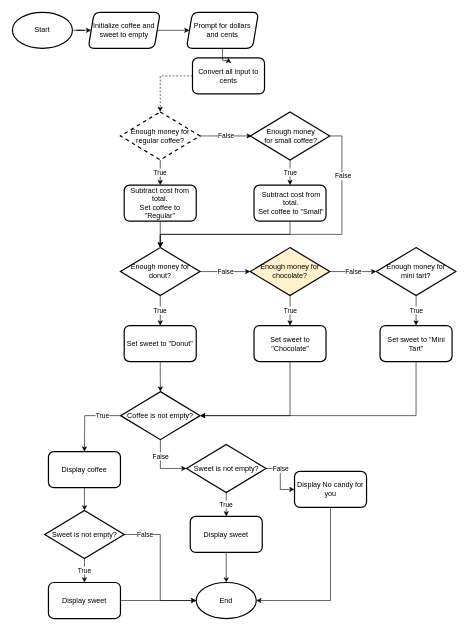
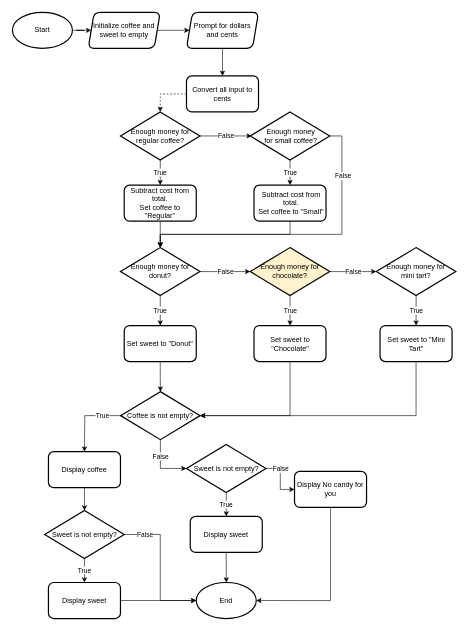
  <mxCell id="0" />
  <mxCell id="1" parent="0" />
  <mxCell id="2" value="" style="edgeStyle=orthogonalEdgeStyle;rounded=0;orthogonalLoop=1;jettySize=auto;html=1;" edge="1" parent="1" source="3" target="34"><mxGeometry relative="1" as="geometry" /></mxCell>
  <mxCell id="3" value="Start" style="strokeWidth=2;html=1;shape=mxgraph.flowchart.start_1;whiteSpace=wrap;" parent="1" vertex="1"><mxGeometry x="20" y="20" width="100" height="60" as="geometry" /></mxCell>
  <mxCell id="4" value="True" style="edgeStyle=orthogonalEdgeStyle;rounded=0;orthogonalLoop=1;jettySize=auto;html=1;" parent="1" source="6" edge="1"><mxGeometry relative="1" as="geometry"><mxPoint x="266.25" y="308" as="targetPoint" /></mxGeometry></mxCell>
  <mxCell id="5" value="False" style="edgeStyle=orthogonalEdgeStyle;rounded=0;orthogonalLoop=1;jettySize=auto;html=1;" parent="1" source="6" edge="1"><mxGeometry relative="1" as="geometry"><mxPoint x="418.75" y="226" as="targetPoint" /></mxGeometry></mxCell>
- <mxCell id="6" value="&lt;p style=&quot;line-height: 120%&quot;&gt;Enough money for regular coffee?&lt;/p&gt;" style="rhombus;whiteSpace=wrap;html=1;spacingLeft=4;spacingRight=4;strokeWidth=2;rounded=0;dashed=1;" parent="1" vertex="1"><mxGeometry x="200" y="186" width="132.5" height="80" as="geometry" /></mxCell>
+ <mxCell id="6" value="&lt;p style=&quot;line-height: 120%&quot;&gt;Enough money for regular coffee?&lt;/p&gt;" style="rhombus;whiteSpace=wrap;html=1;spacingLeft=4;spacingRight=4;strokeWidth=2;rounded=0;" parent="1" vertex="1"><mxGeometry x="200" y="186" width="132.5" height="80" as="geometry" /></mxCell>
  <mxCell id="7" value="True" style="edgeStyle=orthogonalEdgeStyle;rounded=0;orthogonalLoop=1;jettySize=auto;html=1;" parent="1" source="10" target="12" edge="1"><mxGeometry relative="1" as="geometry" /></mxCell>
  <mxCell id="8" style="edgeStyle=orthogonalEdgeStyle;rounded=0;orthogonalLoop=1;jettySize=auto;html=1;exitX=1;exitY=0.5;exitDx=0;exitDy=0;entryX=0.5;entryY=0;entryDx=0;entryDy=0;" edge="1" parent="1" source="10" target="19"><mxGeometry relative="1" as="geometry"><Array as="points"><mxPoint x="569" y="226" /><mxPoint x="569" y="390" /><mxPoint x="266" y="390" /></Array></mxGeometry></mxCell>
  <mxCell id="9" value="False" style="edgeLabel;html=1;align=center;verticalAlign=middle;resizable=0;points=[];" vertex="1" connectable="0" parent="8"><mxGeometry x="-0.658" y="1" relative="1" as="geometry"><mxPoint as="offset" /></mxGeometry></mxCell>
  <mxCell id="10" value="Enough money for small coffee?" style="rhombus;whiteSpace=wrap;html=1;spacingTop=0;spacingLeft=3;strokeWidth=2;rounded=0;" parent="1" vertex="1"><mxGeometry x="416.25" y="186" width="132.5" height="80" as="geometry" /></mxCell>
  <mxCell id="11" style="edgeStyle=orthogonalEdgeStyle;rounded=0;orthogonalLoop=1;jettySize=auto;html=1;exitX=0.5;exitY=1;exitDx=0;exitDy=0;" parent="1" source="12" target="19" edge="1"><mxGeometry relative="1" as="geometry" /></mxCell>
  <mxCell id="12" value="&lt;span&gt;Subtract cost from total.&lt;br&gt;Set coffee to &quot;Small&quot;&lt;br&gt;&lt;/span&gt;" style="whiteSpace=wrap;html=1;spacingTop=0;spacingLeft=3;strokeWidth=2;rounded=1;" parent="1" vertex="1"><mxGeometry x="422.5" y="308" width="120" height="60" as="geometry" /></mxCell>
  <mxCell id="13" value="" style="edgeStyle=orthogonalEdgeStyle;rounded=0;orthogonalLoop=1;jettySize=auto;html=1;" parent="1" source="14" target="19" edge="1"><mxGeometry relative="1" as="geometry" /></mxCell>
  <mxCell id="14" value="Subtract cost from total.&lt;br&gt;Set coffee to &quot;Regular&quot;" style="whiteSpace=wrap;html=1;strokeWidth=2;rounded=1;" parent="1" vertex="1"><mxGeometry x="206.25" y="308" width="120" height="60" as="geometry" /></mxCell>
  <mxCell id="15" style="edgeStyle=orthogonalEdgeStyle;rounded=0;orthogonalLoop=1;jettySize=auto;html=1;exitX=0;exitY=0.5;exitDx=0;exitDy=0;entryX=0.5;entryY=0;entryDx=0;entryDy=0;dashed=1;" edge="1" parent="1" source="16" target="6"><mxGeometry relative="1" as="geometry" /></mxCell>
- <mxCell id="16" value="Convert all input to cents" style="whiteSpace=wrap;html=1;strokeWidth=2;rounded=1;" parent="1" vertex="1"><mxGeometry x="320" y="96" width="120" height="60" as="geometry" /></mxCell>
+ <mxCell id="16" value="Convert all input to cents" style="whiteSpace=wrap;html=1;strokeWidth=2;rounded=1;" parent="1" vertex="1"><mxGeometry x="310" y="126" width="120" height="60" as="geometry" /></mxCell>
  <mxCell id="17" value="False" style="edgeStyle=orthogonalEdgeStyle;rounded=0;orthogonalLoop=1;jettySize=auto;html=1;exitX=1;exitY=0.5;exitDx=0;exitDy=0;entryX=0;entryY=0.5;entryDx=0;entryDy=0;" parent="1" source="19" target="22" edge="1"><mxGeometry relative="1" as="geometry" /></mxCell>
  <mxCell id="18" value="True" style="edgeStyle=orthogonalEdgeStyle;rounded=0;orthogonalLoop=1;jettySize=auto;html=1;" parent="1" source="19" target="26" edge="1"><mxGeometry relative="1" as="geometry" /></mxCell>
  <mxCell id="19" value="&lt;p style=&quot;line-height: 120%&quot;&gt;Enough money for donut?&lt;/p&gt;" style="rhombus;whiteSpace=wrap;html=1;spacingLeft=4;spacingRight=4;strokeWidth=2;rounded=0;" parent="1" vertex="1"><mxGeometry x="200" y="412" width="132.5" height="80" as="geometry" /></mxCell>
  <mxCell id="20" value="False" style="edgeStyle=orthogonalEdgeStyle;rounded=0;orthogonalLoop=1;jettySize=auto;html=1;exitX=1;exitY=0.5;exitDx=0;exitDy=0;entryX=0;entryY=0.5;entryDx=0;entryDy=0;" parent="1" source="22" target="24" edge="1"><mxGeometry relative="1" as="geometry" /></mxCell>
  <mxCell id="21" value="True" style="edgeStyle=orthogonalEdgeStyle;rounded=0;orthogonalLoop=1;jettySize=auto;html=1;" parent="1" source="22" target="28" edge="1"><mxGeometry relative="1" as="geometry" /></mxCell>
  <mxCell id="22" value="&lt;p style=&quot;line-height: 120%&quot;&gt;Enough money for chocolate?&lt;/p&gt;" style="rhombus;whiteSpace=wrap;html=1;spacingLeft=4;spacingRight=4;strokeWidth=2;rounded=0;fillColor=#fff2cc;" parent="1" vertex="1"><mxGeometry x="416.25" y="412" width="132.5" height="80" as="geometry" /></mxCell>
  <mxCell id="23" value="True" style="edgeStyle=orthogonalEdgeStyle;rounded=0;orthogonalLoop=1;jettySize=auto;html=1;" parent="1" source="24" target="30" edge="1"><mxGeometry relative="1" as="geometry" /></mxCell>
  <mxCell id="24" value="&lt;p style=&quot;line-height: 120%&quot;&gt;Enough money for mini tart?&lt;/p&gt;" style="rhombus;whiteSpace=wrap;html=1;spacingLeft=4;spacingRight=4;strokeWidth=2;rounded=0;" parent="1" vertex="1"><mxGeometry x="626.25" y="412" width="132.5" height="80" as="geometry" /></mxCell>
  <mxCell id="25" value="" style="edgeStyle=orthogonalEdgeStyle;rounded=0;orthogonalLoop=1;jettySize=auto;html=1;" edge="1" parent="1" source="26" target="37"><mxGeometry relative="1" as="geometry" /></mxCell>
  <mxCell id="26" value="Set sweet to &quot;Donut&quot;" style="whiteSpace=wrap;html=1;strokeWidth=2;rounded=1;" parent="1" vertex="1"><mxGeometry x="206.25" y="542" width="120" height="60" as="geometry" /></mxCell>
  <mxCell id="27" style="edgeStyle=orthogonalEdgeStyle;rounded=0;orthogonalLoop=1;jettySize=auto;html=1;exitX=0.5;exitY=1;exitDx=0;exitDy=0;entryX=1;entryY=0.5;entryDx=0;entryDy=0;" parent="1" source="28" target="37" edge="1"><mxGeometry relative="1" as="geometry"><mxPoint x="482.25" y="682" as="targetPoint" /></mxGeometry></mxCell>
  <mxCell id="28" value="Set sweet to &quot;Chocolate&quot;" style="whiteSpace=wrap;html=1;strokeWidth=2;rounded=1;" parent="1" vertex="1"><mxGeometry x="422.5" y="542" width="120" height="60" as="geometry" /></mxCell>
  <mxCell id="29" style="edgeStyle=orthogonalEdgeStyle;rounded=0;orthogonalLoop=1;jettySize=auto;html=1;exitX=0.5;exitY=1;exitDx=0;exitDy=0;entryX=1;entryY=0.5;entryDx=0;entryDy=0;" parent="1" source="30" target="37" edge="1"><mxGeometry relative="1" as="geometry"><Array as="points"><mxPoint x="692.25" y="692" /></Array><mxPoint x="537.5" y="682" as="targetPoint" /></mxGeometry></mxCell>
  <mxCell id="30" value="Set sweet to &quot;Mini Tart&quot;" style="whiteSpace=wrap;html=1;strokeWidth=2;rounded=1;" parent="1" vertex="1"><mxGeometry x="632.5" y="542" width="120" height="60" as="geometry" /></mxCell>
  <mxCell id="31" value="" style="edgeStyle=orthogonalEdgeStyle;rounded=0;orthogonalLoop=1;jettySize=auto;html=1;" edge="1" parent="1" source="32" target="16"><mxGeometry relative="1" as="geometry" /></mxCell>
  <mxCell id="32" value="Prompt for dollars and cents" style="shape=parallelogram;perimeter=parallelogramPerimeter;whiteSpace=wrap;html=1;fixedSize=1;size=10;rounded=1;shadow=0;strokeWidth=2;" parent="1" vertex="1"><mxGeometry x="310" y="20" width="120" height="60" as="geometry" /></mxCell>
  <mxCell id="33" value="" style="edgeStyle=orthogonalEdgeStyle;rounded=0;orthogonalLoop=1;jettySize=auto;html=1;" edge="1" parent="1" source="34" target="32"><mxGeometry relative="1" as="geometry" /></mxCell>
  <mxCell id="34" value="Initialize coffee and sweet to empty" style="shape=parallelogram;perimeter=parallelogramPerimeter;whiteSpace=wrap;html=1;fixedSize=1;size=10;rounded=1;shadow=0;strokeWidth=2;" vertex="1" parent="1"><mxGeometry x="146.25" y="20" width="120" height="60" as="geometry" /></mxCell>
  <mxCell id="35" value="True" style="edgeStyle=orthogonalEdgeStyle;rounded=0;orthogonalLoop=1;jettySize=auto;html=1;exitX=0;exitY=0.5;exitDx=0;exitDy=0;" edge="1" parent="1" source="37"><mxGeometry x="-0.497" relative="1" as="geometry"><mxPoint x="140" y="752" as="targetPoint" /><mxPoint as="offset" /></mxGeometry></mxCell>
  <mxCell id="36" value="False" style="edgeStyle=orthogonalEdgeStyle;rounded=0;orthogonalLoop=1;jettySize=auto;html=1;exitX=0.5;exitY=1;exitDx=0;exitDy=0;entryX=0;entryY=0.5;entryDx=0;entryDy=0;" edge="1" parent="1" source="37" target="47"><mxGeometry x="-0.388" relative="1" as="geometry"><mxPoint x="267" y="782" as="targetPoint" /><mxPoint as="offset" /></mxGeometry></mxCell>
  <mxCell id="37" value="&lt;p style=&quot;line-height: 120%&quot;&gt;Coffee is not empty?&lt;/p&gt;" style="rhombus;whiteSpace=wrap;html=1;spacingLeft=4;spacingRight=4;strokeWidth=2;rounded=0;" vertex="1" parent="1"><mxGeometry x="200.25" y="652" width="132.5" height="80" as="geometry" /></mxCell>
  <mxCell id="38" value="False" style="edgeStyle=orthogonalEdgeStyle;rounded=0;orthogonalLoop=1;jettySize=auto;html=1;exitX=1;exitY=0.5;exitDx=0;exitDy=0;entryX=0;entryY=0.5;entryDx=0;entryDy=0;entryPerimeter=0;" edge="1" parent="1" source="39" target="52"><mxGeometry x="-0.693" relative="1" as="geometry"><mxPoint x="260" y="1000" as="targetPoint" /><mxPoint as="offset" /></mxGeometry></mxCell>
  <mxCell id="39" value="&lt;p style=&quot;line-height: 120%&quot;&gt;Sweet is not empty?&lt;/p&gt;" style="rhombus;whiteSpace=wrap;html=1;spacingLeft=4;spacingRight=4;strokeWidth=2;rounded=0;" vertex="1" parent="1"><mxGeometry x="73.75" y="850" width="132.5" height="80" as="geometry" /></mxCell>
  <mxCell id="40" style="edgeStyle=orthogonalEdgeStyle;rounded=0;orthogonalLoop=1;jettySize=auto;html=1;exitX=1;exitY=0.5;exitDx=0;exitDy=0;" edge="1" parent="1" source="41" target="52"><mxGeometry relative="1" as="geometry" /></mxCell>
  <mxCell id="41" value="Display sweet" style="whiteSpace=wrap;html=1;strokeWidth=2;rounded=1;" vertex="1" parent="1"><mxGeometry x="80" y="970.06" width="120" height="60" as="geometry" /></mxCell>
  <mxCell id="42" value="True" style="edgeStyle=orthogonalEdgeStyle;rounded=0;orthogonalLoop=1;jettySize=auto;html=1;exitX=0.5;exitY=1;exitDx=0;exitDy=0;" edge="1" parent="1" source="39" target="41"><mxGeometry relative="1" as="geometry"><mxPoint x="140.1" y="940" as="sourcePoint" /><mxPoint x="140.3" y="1020.06" as="targetPoint" /></mxGeometry></mxCell>
  <mxCell id="43" value="" style="edgeStyle=orthogonalEdgeStyle;rounded=0;orthogonalLoop=1;jettySize=auto;html=1;" edge="1" parent="1" source="44" target="39"><mxGeometry relative="1" as="geometry" /></mxCell>
  <mxCell id="44" value="Display coffee" style="whiteSpace=wrap;html=1;strokeWidth=2;rounded=1;" vertex="1" parent="1"><mxGeometry x="80" y="752" width="120" height="60" as="geometry" /></mxCell>
  <mxCell id="45" value="True" style="edgeStyle=orthogonalEdgeStyle;rounded=0;orthogonalLoop=1;jettySize=auto;html=1;" edge="1" parent="1" source="47" target="49"><mxGeometry relative="1" as="geometry" /></mxCell>
  <mxCell id="46" value="False" style="edgeStyle=orthogonalEdgeStyle;rounded=0;orthogonalLoop=1;jettySize=auto;html=1;" edge="1" parent="1" source="47" target="51"><mxGeometry x="-0.387" relative="1" as="geometry"><mxPoint x="1" as="offset" /></mxGeometry></mxCell>
  <mxCell id="47" value="&lt;p style=&quot;line-height: 120%&quot;&gt;Sweet is not empty?&lt;/p&gt;" style="rhombus;whiteSpace=wrap;html=1;spacingLeft=4;spacingRight=4;strokeWidth=2;rounded=0;" vertex="1" parent="1"><mxGeometry x="310" y="740" width="132.5" height="80" as="geometry" /></mxCell>
  <mxCell id="48" value="" style="edgeStyle=orthogonalEdgeStyle;rounded=0;orthogonalLoop=1;jettySize=auto;html=1;" edge="1" parent="1" source="49" target="52"><mxGeometry relative="1" as="geometry" /></mxCell>
  <mxCell id="49" value="Display sweet" style="whiteSpace=wrap;html=1;strokeWidth=2;rounded=1;" vertex="1" parent="1"><mxGeometry x="316.25" y="860" width="120" height="60" as="geometry" /></mxCell>
  <mxCell id="50" style="edgeStyle=orthogonalEdgeStyle;rounded=0;orthogonalLoop=1;jettySize=auto;html=1;exitX=0.5;exitY=1;exitDx=0;exitDy=0;entryX=1;entryY=0.5;entryDx=0;entryDy=0;entryPerimeter=0;" edge="1" parent="1" source="51" target="52"><mxGeometry relative="1" as="geometry" /></mxCell>
  <mxCell id="51" value="Display No candy for you" style="whiteSpace=wrap;html=1;strokeWidth=2;rounded=1;" vertex="1" parent="1"><mxGeometry x="490" y="785" width="120" height="60" as="geometry" /></mxCell>
  <mxCell id="52" value="End" style="strokeWidth=2;html=1;shape=mxgraph.flowchart.start_1;whiteSpace=wrap;" vertex="1" parent="1"><mxGeometry x="326.25" y="970.06" width="100" height="60" as="geometry" /></mxCell>
